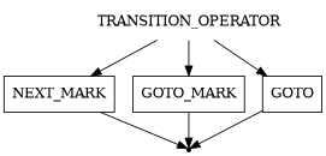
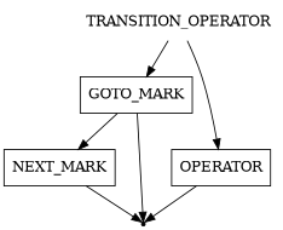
  digraph {
    node [shape=box]
    n1 [label=TRANSITION_OPERATOR shape=plaintext]
    n2 [label=NEXT_MARK]
    n3 [label=GOTO_MARK]
-   n4 [label=GOTO]
+   n4 [label=OPERATOR]
    end [shape=point]
-   n1 -> n2
+   n3 -> n2
    n1 -> n3
    n1 -> n4
    n2 -> end
    n3 -> end
    n4 -> end
  }
